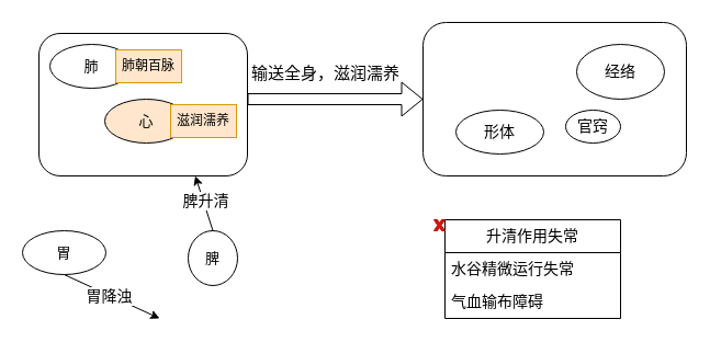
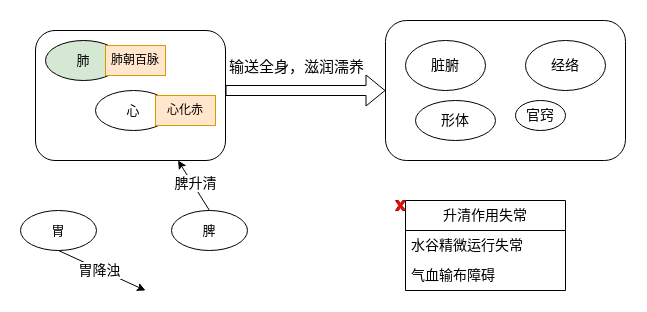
  <mxCell id="0" />
  <mxCell id="1" parent="0" />
  <mxCell id="2" value="" style="rounded=1;whiteSpace=wrap;html=1;" vertex="1" parent="1"><mxGeometry x="35" y="30" width="190" height="130" as="geometry" /></mxCell>
  <mxCell id="3" value="" style="group" vertex="1" connectable="0" parent="1"><mxGeometry x="45" y="40" width="120" height="40" as="geometry" /></mxCell>
- <mxCell id="4" value="肺" style="ellipse;whiteSpace=wrap;html=1;fontSize=13;" vertex="1" parent="3"><mxGeometry width="76" height="40" as="geometry" /></mxCell>
+ <mxCell id="4" value="肺" style="ellipse;whiteSpace=wrap;html=1;fontSize=13;fillColor=#d5e8d4;" vertex="1" parent="3"><mxGeometry width="76" height="40" as="geometry" /></mxCell>
  <mxCell id="5" value="" style="endArrow=diamond;html=1;rounded=0;exitX=1;exitY=0.5;exitDx=0;exitDy=0;" edge="1" parent="3" source="4" target="6"><mxGeometry width="50" height="50" relative="1" as="geometry"><mxPoint x="127" y="21" as="sourcePoint" /><mxPoint x="272" y="20" as="targetPoint" /></mxGeometry></mxCell>
  <mxCell id="6" value="肺朝百脉" style="text;html=1;strokeColor=#d79b00;fillColor=#ffe6cc;align=center;verticalAlign=middle;whiteSpace=wrap;rounded=0;" vertex="1" parent="3"><mxGeometry x="60" y="5" width="60" height="30" as="geometry" /></mxCell>
  <mxCell id="7" value="" style="group" vertex="1" connectable="0" parent="1"><mxGeometry x="95" y="90" width="120" height="40" as="geometry" /></mxCell>
- <mxCell id="8" value="心" style="ellipse;whiteSpace=wrap;html=1;fontSize=13;fillColor=#ffe6cc;" vertex="1" parent="7"><mxGeometry width="76" height="40" as="geometry" /></mxCell>
- <mxCell id="9" value="滋润濡养" style="text;html=1;strokeColor=#d79b00;fillColor=#ffe6cc;align=center;verticalAlign=middle;whiteSpace=wrap;rounded=0;" vertex="1" parent="7"><mxGeometry x="60" y="5" width="60" height="30" as="geometry" /></mxCell>
+ <mxCell id="8" value="心" style="ellipse;whiteSpace=wrap;html=1;fontSize=13;" vertex="1" parent="7"><mxGeometry width="76" height="40" as="geometry" /></mxCell>
+ <mxCell id="9" value="心化赤" style="text;html=1;strokeColor=#d79b00;fillColor=#ffe6cc;align=center;verticalAlign=middle;whiteSpace=wrap;rounded=0;" vertex="1" parent="7"><mxGeometry x="60" y="5" width="60" height="30" as="geometry" /></mxCell>
  <mxCell id="10" value="" style="endArrow=classic;html=1;rounded=0;exitX=0.5;exitY=0;exitDx=0;exitDy=0;entryX=0.75;entryY=1;entryDx=0;entryDy=0;" edge="1" parent="1" source="12" target="2"><mxGeometry width="50" height="50" relative="1" as="geometry"><mxPoint x="275" y="210" as="sourcePoint" /><mxPoint x="325" y="160" as="targetPoint" /></mxGeometry></mxCell>
  <mxCell id="11" value="脾升清" style="edgeLabel;html=1;align=center;verticalAlign=middle;resizable=0;points=[];fontSize=14;" vertex="1" connectable="0" parent="10"><mxGeometry x="0.066" y="-2" relative="1" as="geometry"><mxPoint as="offset" /></mxGeometry></mxCell>
- <mxCell id="12" value="脾" style="ellipse;whiteSpace=wrap;html=1;fontSize=13;" vertex="1" parent="1"><mxGeometry x="171" y="210" width="45" height="50" as="geometry" /></mxCell>
+ <mxCell id="12" value="脾" style="ellipse;whiteSpace=wrap;html=1;fontSize=13;" vertex="1" parent="1"><mxGeometry x="171" y="210" width="76" height="40" as="geometry" /></mxCell>
  <mxCell id="13" value="胃" style="ellipse;whiteSpace=wrap;html=1;fontSize=13;" vertex="1" parent="1"><mxGeometry x="20" y="210" width="76" height="40" as="geometry" /></mxCell>
  <mxCell id="14" value="" style="endArrow=classic;html=1;rounded=0;exitX=0.5;exitY=1;exitDx=0;exitDy=0;" edge="1" parent="1" source="13"><mxGeometry width="50" height="50" relative="1" as="geometry"><mxPoint x="145" y="250" as="sourcePoint" /><mxPoint x="145" y="290" as="targetPoint" /></mxGeometry></mxCell>
  <mxCell id="15" value="胃降浊" style="edgeLabel;html=1;align=center;verticalAlign=middle;resizable=0;points=[];fontSize=14;" vertex="1" connectable="0" parent="14"><mxGeometry x="-0.062" y="-1" relative="1" as="geometry"><mxPoint as="offset" /></mxGeometry></mxCell>
  <mxCell id="16" value="" style="group" vertex="1" connectable="0" parent="1"><mxGeometry x="395" y="200" width="170" height="90" as="geometry" /></mxCell>
  <mxCell id="17" value="升清作用失常" style="swimlane;fontStyle=0;childLayout=stackLayout;horizontal=1;startSize=30;horizontalStack=0;resizeParent=1;resizeParentMax=0;resizeLast=0;collapsible=1;marginBottom=0;whiteSpace=wrap;html=1;fontSize=14;" vertex="1" parent="16"><mxGeometry x="10" width="160" height="90" as="geometry"><mxRectangle x="510" y="120" width="150" height="30" as="alternateBounds" /></mxGeometry></mxCell>
  <mxCell id="18" value="水谷精微运行失常" style="text;strokeColor=none;fillColor=none;align=left;verticalAlign=middle;spacingLeft=4;spacingRight=4;overflow=hidden;points=[[0,0.5],[1,0.5]];portConstraint=eastwest;rotatable=0;whiteSpace=wrap;html=1;fontSize=14;" vertex="1" parent="17"><mxGeometry y="30" width="160" height="30" as="geometry" /></mxCell>
  <mxCell id="19" value="气血输布障碍" style="text;strokeColor=none;fillColor=none;align=left;verticalAlign=middle;spacingLeft=4;spacingRight=4;overflow=hidden;points=[[0,0.5],[1,0.5]];portConstraint=eastwest;rotatable=0;whiteSpace=wrap;html=1;fontSize=14;" vertex="1" parent="17"><mxGeometry y="60" width="160" height="30" as="geometry" /></mxCell>
  <mxCell id="20" value="" style="verticalLabelPosition=bottom;verticalAlign=top;html=1;shape=mxgraph.basic.x;fillColor=#e51400;strokeColor=#B20000;fontColor=#ffffff;" vertex="1" parent="16"><mxGeometry width="10" height="10" as="geometry" /></mxCell>
  <mxCell id="21" value="" style="rounded=1;whiteSpace=wrap;html=1;" vertex="1" parent="1"><mxGeometry x="385" y="20" width="240" height="140" as="geometry" /></mxCell>
+ <mxCell id="22" value="脏腑" style="ellipse;whiteSpace=wrap;html=1;fontSize=14;" vertex="1" parent="1"><mxGeometry x="405" y="40" width="80" height="50" as="geometry" /></mxCell>
  <mxCell id="23" value="经络" style="ellipse;whiteSpace=wrap;html=1;fontSize=14;" vertex="1" parent="1"><mxGeometry x="525" y="40" width="80" height="50" as="geometry" /></mxCell>
  <mxCell id="24" value="形体" style="ellipse;whiteSpace=wrap;html=1;fontSize=14;" vertex="1" parent="1"><mxGeometry x="415" y="100" width="80" height="40" as="geometry" /></mxCell>
  <mxCell id="25" value="官窍" style="ellipse;whiteSpace=wrap;html=1;fontSize=14;" vertex="1" parent="1"><mxGeometry x="515" y="100" width="50" height="30" as="geometry" /></mxCell>
  <mxCell id="26" value="" style="shape=flexArrow;endArrow=classic;html=1;rounded=0;entryX=0;entryY=0.5;entryDx=0;entryDy=0;" edge="1" parent="1" target="21"><mxGeometry width="50" height="50" relative="1" as="geometry"><mxPoint x="225" y="90" as="sourcePoint" /><mxPoint x="275" y="40" as="targetPoint" /></mxGeometry></mxCell>
  <mxCell id="27" value="输送全身，滋润濡养" style="edgeLabel;html=1;align=center;verticalAlign=middle;resizable=0;points=[];fontSize=15;" vertex="1" connectable="0" parent="26"><mxGeometry x="-0.328" y="-1" relative="1" as="geometry"><mxPoint x="16" y="-26" as="offset" /></mxGeometry></mxCell>
